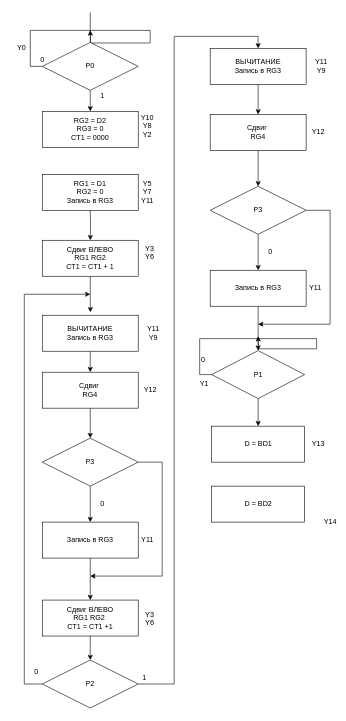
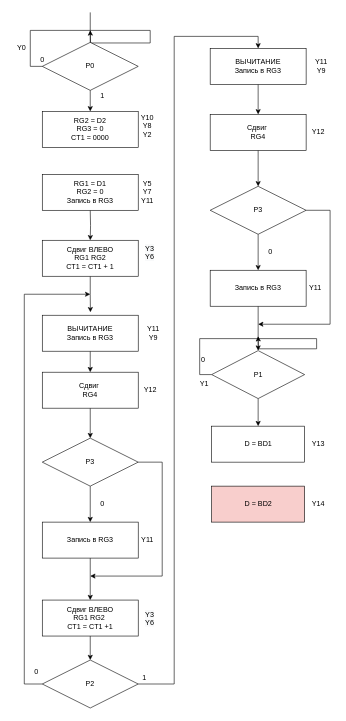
  <mxCell id="0" />
  <mxCell id="1" parent="0" />
  <mxCell id="2" style="edgeStyle=orthogonalEdgeStyle;rounded=0;orthogonalLoop=1;jettySize=auto;html=1;exitX=0;exitY=0.5;exitDx=0;exitDy=0;" edge="1" parent="1" source="4"><mxGeometry relative="1" as="geometry"><mxPoint x="150" y="50" as="targetPoint" /></mxGeometry></mxCell>
  <mxCell id="3" style="edgeStyle=orthogonalEdgeStyle;rounded=0;orthogonalLoop=1;jettySize=auto;html=1;exitX=0.5;exitY=1;exitDx=0;exitDy=0;entryX=0.5;entryY=0;entryDx=0;entryDy=0;" edge="1" parent="1" source="4" target="55"><mxGeometry relative="1" as="geometry"><mxPoint x="150" y="180" as="targetPoint" /></mxGeometry></mxCell>
  <mxCell id="4" value="P0" style="rhombus;whiteSpace=wrap;html=1;" vertex="1" parent="1"><mxGeometry x="70" y="70" width="160" height="80" as="geometry" /></mxCell>
  <mxCell id="5" value="" style="endArrow=none;html=1;" edge="1" parent="1"><mxGeometry width="50" height="50" relative="1" as="geometry"><mxPoint x="150" y="70" as="sourcePoint" /><mxPoint x="150" y="20" as="targetPoint" /></mxGeometry></mxCell>
  <mxCell id="6" value="0" style="text;html=1;align=center;verticalAlign=middle;resizable=0;points=[];autosize=1;strokeColor=none;" vertex="1" parent="1"><mxGeometry x="60" y="90" width="20" height="20" as="geometry" /></mxCell>
  <mxCell id="7" style="edgeStyle=orthogonalEdgeStyle;rounded=0;orthogonalLoop=1;jettySize=auto;html=1;exitX=0.5;exitY=1;exitDx=0;exitDy=0;entryX=0.5;entryY=0;entryDx=0;entryDy=0;" edge="1" parent="1" target="37"><mxGeometry relative="1" as="geometry"><mxPoint x="150" y="350" as="sourcePoint" /></mxGeometry></mxCell>
  <mxCell id="8" style="edgeStyle=orthogonalEdgeStyle;rounded=0;orthogonalLoop=1;jettySize=auto;html=1;exitX=0.5;exitY=1;exitDx=0;exitDy=0;entryX=0.5;entryY=0;entryDx=0;entryDy=0;" edge="1" parent="1" source="9" target="23"><mxGeometry relative="1" as="geometry" /></mxCell>
  <mxCell id="9" value="Сдвиг ВЛЕВО&lt;br&gt;RG1 RG2&amp;nbsp;&lt;br&gt;CT1 = CT1 +1" style="rounded=0;whiteSpace=wrap;html=1;" vertex="1" parent="1"><mxGeometry x="70" y="1000" width="160" height="60" as="geometry" /></mxCell>
  <mxCell id="10" value="&lt;span style=&quot;color: rgb(0 , 0 , 0) ; font-family: &amp;#34;helvetica&amp;#34; ; font-size: 12px ; font-style: normal ; font-weight: 400 ; letter-spacing: normal ; text-align: center ; text-indent: 0px ; text-transform: none ; word-spacing: 0px ; background-color: rgb(248 , 249 , 250) ; display: inline ; float: none&quot;&gt;Y3&lt;/span&gt;&lt;br style=&quot;color: rgb(0 , 0 , 0) ; font-family: &amp;#34;helvetica&amp;#34; ; font-size: 12px ; font-style: normal ; font-weight: 400 ; letter-spacing: normal ; text-align: center ; text-indent: 0px ; text-transform: none ; word-spacing: 0px ; background-color: rgb(248 , 249 , 250)&quot;&gt;&lt;span style=&quot;color: rgb(0 , 0 , 0) ; font-family: &amp;#34;helvetica&amp;#34; ; font-size: 12px ; font-style: normal ; font-weight: 400 ; letter-spacing: normal ; text-align: center ; text-indent: 0px ; text-transform: none ; word-spacing: 0px ; background-color: rgb(248 , 249 , 250) ; display: inline ; float: none&quot;&gt;Y6&lt;br&gt;&lt;/span&gt;" style="text;whiteSpace=wrap;html=1;" vertex="1" parent="1"><mxGeometry x="240" y="400" width="40" height="60" as="geometry" /></mxCell>
  <mxCell id="11" style="edgeStyle=orthogonalEdgeStyle;rounded=0;orthogonalLoop=1;jettySize=auto;html=1;exitX=0.5;exitY=1;exitDx=0;exitDy=0;entryX=0.5;entryY=0;entryDx=0;entryDy=0;" edge="1" parent="1" source="12" target="40"><mxGeometry relative="1" as="geometry" /></mxCell>
  <mxCell id="12" value="ВЫЧИТАНИЕ&lt;br&gt;Запись в RG3" style="rounded=0;whiteSpace=wrap;html=1;" vertex="1" parent="1"><mxGeometry x="70" y="525" width="160" height="60" as="geometry" /></mxCell>
  <mxCell id="13" style="edgeStyle=orthogonalEdgeStyle;rounded=0;orthogonalLoop=1;jettySize=auto;html=1;exitX=0.5;exitY=1;exitDx=0;exitDy=0;entryX=0.5;entryY=0;entryDx=0;entryDy=0;" edge="1" parent="1" source="15" target="19"><mxGeometry relative="1" as="geometry" /></mxCell>
  <mxCell id="14" style="edgeStyle=orthogonalEdgeStyle;rounded=0;orthogonalLoop=1;jettySize=auto;html=1;exitX=1;exitY=0.5;exitDx=0;exitDy=0;" edge="1" parent="1" source="15"><mxGeometry relative="1" as="geometry"><mxPoint x="150" y="960" as="targetPoint" /><Array as="points"><mxPoint x="270" y="770" /><mxPoint x="270" y="960" /></Array></mxGeometry></mxCell>
  <mxCell id="15" value="P3" style="rhombus;whiteSpace=wrap;html=1;" vertex="1" parent="1"><mxGeometry x="70" y="730" width="160" height="80" as="geometry" /></mxCell>
  <mxCell id="16" value="Y11&lt;br&gt;Y9" style="text;html=1;align=center;verticalAlign=middle;resizable=0;points=[];autosize=1;strokeColor=none;" vertex="1" parent="1"><mxGeometry x="235" y="540" width="40" height="30" as="geometry" /></mxCell>
  <mxCell id="17" value="1" style="text;html=1;align=center;verticalAlign=middle;resizable=0;points=[];autosize=1;strokeColor=none;" vertex="1" parent="1"><mxGeometry x="160" y="150" width="20" height="20" as="geometry" /></mxCell>
  <mxCell id="18" style="edgeStyle=orthogonalEdgeStyle;rounded=0;orthogonalLoop=1;jettySize=auto;html=1;exitX=0.5;exitY=1;exitDx=0;exitDy=0;entryX=0.5;entryY=0;entryDx=0;entryDy=0;" edge="1" parent="1" source="19" target="9"><mxGeometry relative="1" as="geometry" /></mxCell>
  <mxCell id="19" value="Запись в RG3" style="rounded=0;whiteSpace=wrap;html=1;" vertex="1" parent="1"><mxGeometry x="70" y="870" width="160" height="60" as="geometry" /></mxCell>
  <mxCell id="20" value="Y11" style="text;html=1;align=center;verticalAlign=middle;resizable=0;points=[];autosize=1;strokeColor=none;" vertex="1" parent="1"><mxGeometry x="225" y="890" width="40" height="20" as="geometry" /></mxCell>
  <mxCell id="21" style="edgeStyle=orthogonalEdgeStyle;rounded=0;orthogonalLoop=1;jettySize=auto;html=1;exitX=0;exitY=0.5;exitDx=0;exitDy=0;" edge="1" parent="1" source="23"><mxGeometry relative="1" as="geometry"><mxPoint x="150" y="490" as="targetPoint" /><Array as="points"><mxPoint x="40" y="1140" /><mxPoint x="40" y="490" /></Array></mxGeometry></mxCell>
  <mxCell id="22" style="edgeStyle=orthogonalEdgeStyle;rounded=0;orthogonalLoop=1;jettySize=auto;html=1;exitX=1;exitY=0.5;exitDx=0;exitDy=0;entryX=0.5;entryY=0;entryDx=0;entryDy=0;" edge="1" parent="1" source="23" target="44"><mxGeometry relative="1" as="geometry" /></mxCell>
  <mxCell id="23" value="P2" style="rhombus;whiteSpace=wrap;html=1;" vertex="1" parent="1"><mxGeometry x="70" y="1100" width="160" height="80" as="geometry" /></mxCell>
  <mxCell id="24" value="0" style="text;html=1;align=center;verticalAlign=middle;resizable=0;points=[];autosize=1;strokeColor=none;" vertex="1" parent="1"><mxGeometry x="50" y="1110" width="20" height="20" as="geometry" /></mxCell>
  <mxCell id="25" style="edgeStyle=orthogonalEdgeStyle;rounded=0;orthogonalLoop=1;jettySize=auto;html=1;exitX=0.5;exitY=1;exitDx=0;exitDy=0;entryX=0.5;entryY=0;entryDx=0;entryDy=0;" edge="1" parent="1" source="27" target="31"><mxGeometry relative="1" as="geometry"><mxPoint x="431.5" y="720" as="targetPoint" /></mxGeometry></mxCell>
  <mxCell id="26" style="edgeStyle=orthogonalEdgeStyle;rounded=0;orthogonalLoop=1;jettySize=auto;html=1;exitX=0;exitY=0.5;exitDx=0;exitDy=0;" edge="1" parent="1" source="27"><mxGeometry relative="1" as="geometry"><mxPoint x="430" y="560" as="targetPoint" /></mxGeometry></mxCell>
  <mxCell id="27" value="P1" style="rhombus;whiteSpace=wrap;html=1;" vertex="1" parent="1"><mxGeometry x="352.5" y="584" width="155" height="80" as="geometry" /></mxCell>
  <mxCell id="28" value="1" style="text;html=1;align=center;verticalAlign=middle;resizable=0;points=[];autosize=1;strokeColor=none;" vertex="1" parent="1"><mxGeometry x="230" y="1120" width="20" height="20" as="geometry" /></mxCell>
  <mxCell id="29" value="0" style="text;html=1;align=center;verticalAlign=middle;resizable=0;points=[];autosize=1;strokeColor=none;" vertex="1" parent="1"><mxGeometry x="327.5" y="590" width="20" height="20" as="geometry" /></mxCell>
  <mxCell id="30" value="Y1" style="text;html=1;align=center;verticalAlign=middle;resizable=0;points=[];autosize=1;strokeColor=none;" vertex="1" parent="1"><mxGeometry x="325" y="630" width="30" height="20" as="geometry" /></mxCell>
  <mxCell id="31" value="D = BD1" style="rounded=0;whiteSpace=wrap;html=1;" vertex="1" parent="1"><mxGeometry x="352.5" y="710" width="155" height="60" as="geometry" /></mxCell>
- <mxCell id="32" value="D = BD2" style="rounded=0;whiteSpace=wrap;html=1;" vertex="1" parent="1"><mxGeometry x="352.5" y="810" width="155" height="60" as="geometry" /></mxCell>
- <mxCell id="33" value="Y14" style="text;html=1;align=center;verticalAlign=middle;resizable=0;points=[];autosize=1;strokeColor=none;" vertex="1" parent="1"><mxGeometry x="530" y="860" width="40" height="20" as="geometry" /></mxCell>
+ <mxCell id="32" value="D = BD2" style="rounded=0;whiteSpace=wrap;html=1;fillColor=#f8cecc;" vertex="1" parent="1"><mxGeometry x="352.5" y="810" width="155" height="60" as="geometry" /></mxCell>
+ <mxCell id="33" value="Y14" style="text;html=1;align=center;verticalAlign=middle;resizable=0;points=[];autosize=1;strokeColor=none;" vertex="1" parent="1"><mxGeometry x="510" y="830" width="40" height="20" as="geometry" /></mxCell>
  <mxCell id="34" value="Y13" style="text;html=1;align=center;verticalAlign=middle;resizable=0;points=[];autosize=1;strokeColor=none;" vertex="1" parent="1"><mxGeometry x="510" y="730" width="40" height="20" as="geometry" /></mxCell>
  <mxCell id="35" value="Y0" style="text;html=1;align=center;verticalAlign=middle;resizable=0;points=[];autosize=1;strokeColor=none;" vertex="1" parent="1"><mxGeometry x="20" y="70" width="30" height="20" as="geometry" /></mxCell>
  <mxCell id="36" style="edgeStyle=orthogonalEdgeStyle;rounded=0;orthogonalLoop=1;jettySize=auto;html=1;exitX=0.5;exitY=1;exitDx=0;exitDy=0;" edge="1" parent="1" source="37"><mxGeometry relative="1" as="geometry"><mxPoint x="150.294" y="520" as="targetPoint" /></mxGeometry></mxCell>
  <mxCell id="37" value="Сдвиг ВЛЕВО&lt;br&gt;RG1 RG2&lt;br&gt;CT1 = CT1 + 1" style="rounded=0;whiteSpace=wrap;html=1;" vertex="1" parent="1"><mxGeometry x="70" y="400" width="160" height="60" as="geometry" /></mxCell>
  <mxCell id="38" value="&lt;span style=&quot;color: rgb(0 , 0 , 0) ; font-family: &amp;#34;helvetica&amp;#34; ; font-size: 12px ; font-style: normal ; font-weight: 400 ; letter-spacing: normal ; text-align: center ; text-indent: 0px ; text-transform: none ; word-spacing: 0px ; background-color: rgb(248 , 249 , 250) ; display: inline ; float: none&quot;&gt;Y3&lt;br&gt;Y6&lt;br&gt;&lt;/span&gt;" style="text;whiteSpace=wrap;html=1;" vertex="1" parent="1"><mxGeometry x="240" y="1010" width="40" height="60" as="geometry" /></mxCell>
  <mxCell id="39" style="edgeStyle=orthogonalEdgeStyle;rounded=0;orthogonalLoop=1;jettySize=auto;html=1;exitX=0.5;exitY=1;exitDx=0;exitDy=0;entryX=0.5;entryY=0;entryDx=0;entryDy=0;" edge="1" parent="1" source="40" target="15"><mxGeometry relative="1" as="geometry" /></mxCell>
  <mxCell id="40" value="Сдвиг&amp;nbsp;&lt;br&gt;RG4" style="rounded=0;whiteSpace=wrap;html=1;" vertex="1" parent="1"><mxGeometry x="70" y="620" width="160" height="60" as="geometry" /></mxCell>
  <mxCell id="41" value="Y12" style="text;html=1;align=center;verticalAlign=middle;resizable=0;points=[];autosize=1;strokeColor=none;" vertex="1" parent="1"><mxGeometry x="510" y="210" width="40" height="20" as="geometry" /></mxCell>
  <mxCell id="42" value="0" style="text;html=1;align=center;verticalAlign=middle;resizable=0;points=[];autosize=1;strokeColor=none;" vertex="1" parent="1"><mxGeometry x="160" y="830" width="20" height="20" as="geometry" /></mxCell>
  <mxCell id="43" style="edgeStyle=orthogonalEdgeStyle;rounded=0;orthogonalLoop=1;jettySize=auto;html=1;exitX=0.5;exitY=1;exitDx=0;exitDy=0;entryX=0.5;entryY=0;entryDx=0;entryDy=0;" edge="1" parent="1" source="44" target="47"><mxGeometry relative="1" as="geometry" /></mxCell>
  <mxCell id="44" value="ВЫЧИТАНИЕ&lt;br&gt;Запись в RG3" style="rounded=0;whiteSpace=wrap;html=1;" vertex="1" parent="1"><mxGeometry x="350" y="80" width="160" height="60" as="geometry" /></mxCell>
  <mxCell id="45" value="Y11&lt;br&gt;Y9" style="text;html=1;align=center;verticalAlign=middle;resizable=0;points=[];autosize=1;strokeColor=none;" vertex="1" parent="1"><mxGeometry x="515" y="95" width="40" height="30" as="geometry" /></mxCell>
  <mxCell id="46" style="edgeStyle=orthogonalEdgeStyle;rounded=0;orthogonalLoop=1;jettySize=auto;html=1;exitX=0.5;exitY=1;exitDx=0;exitDy=0;entryX=0.5;entryY=0;entryDx=0;entryDy=0;" edge="1" parent="1" source="47" target="50"><mxGeometry relative="1" as="geometry" /></mxCell>
  <mxCell id="47" value="Сдвиг&amp;nbsp;&lt;br&gt;RG4" style="rounded=0;whiteSpace=wrap;html=1;" vertex="1" parent="1"><mxGeometry x="350" y="190" width="160" height="60" as="geometry" /></mxCell>
  <mxCell id="48" style="edgeStyle=orthogonalEdgeStyle;rounded=0;orthogonalLoop=1;jettySize=auto;html=1;exitX=0.5;exitY=1;exitDx=0;exitDy=0;entryX=0.5;entryY=0;entryDx=0;entryDy=0;" edge="1" parent="1" source="50" target="52"><mxGeometry relative="1" as="geometry" /></mxCell>
  <mxCell id="49" style="edgeStyle=orthogonalEdgeStyle;rounded=0;orthogonalLoop=1;jettySize=auto;html=1;exitX=1;exitY=0.5;exitDx=0;exitDy=0;" edge="1" parent="1" source="50"><mxGeometry relative="1" as="geometry"><mxPoint x="430" y="540" as="targetPoint" /><Array as="points"><mxPoint x="550" y="350" /><mxPoint x="550" y="540" /></Array></mxGeometry></mxCell>
  <mxCell id="50" value="P3" style="rhombus;whiteSpace=wrap;html=1;" vertex="1" parent="1"><mxGeometry x="350" y="310" width="160" height="80" as="geometry" /></mxCell>
  <mxCell id="51" style="edgeStyle=orthogonalEdgeStyle;rounded=0;orthogonalLoop=1;jettySize=auto;html=1;exitX=0.5;exitY=1;exitDx=0;exitDy=0;entryX=0.5;entryY=0;entryDx=0;entryDy=0;" edge="1" parent="1" source="52" target="27"><mxGeometry relative="1" as="geometry" /></mxCell>
  <mxCell id="52" value="Запись в RG3" style="rounded=0;whiteSpace=wrap;html=1;" vertex="1" parent="1"><mxGeometry x="350" y="450" width="160" height="60" as="geometry" /></mxCell>
  <mxCell id="53" value="Y11" style="text;html=1;align=center;verticalAlign=middle;resizable=0;points=[];autosize=1;strokeColor=none;" vertex="1" parent="1"><mxGeometry x="505" y="470" width="40" height="20" as="geometry" /></mxCell>
  <mxCell id="54" value="0" style="text;html=1;align=center;verticalAlign=middle;resizable=0;points=[];autosize=1;strokeColor=none;" vertex="1" parent="1"><mxGeometry x="440" y="410" width="20" height="20" as="geometry" /></mxCell>
  <mxCell id="55" value="RG2 = D2&lt;br&gt;RG3 = 0&lt;br&gt;CT1 = 0000" style="rounded=0;whiteSpace=wrap;html=1;" vertex="1" parent="1"><mxGeometry x="70" y="185" width="160" height="60" as="geometry" /></mxCell>
  <mxCell id="56" value="Y10&lt;br&gt;Y8&lt;br&gt;Y2" style="text;html=1;align=center;verticalAlign=middle;resizable=0;points=[];autosize=1;strokeColor=none;" vertex="1" parent="1"><mxGeometry x="225" y="185" width="40" height="50" as="geometry" /></mxCell>
  <mxCell id="57" value="RG1 = D1&lt;br&gt;RG2 = 0&lt;br&gt;Запись в RG3" style="rounded=0;whiteSpace=wrap;html=1;" vertex="1" parent="1"><mxGeometry x="70" y="290" width="160" height="60" as="geometry" /></mxCell>
  <mxCell id="58" value="Y5&lt;br&gt;Y7&lt;br&gt;Y11" style="text;html=1;align=center;verticalAlign=middle;resizable=0;points=[];autosize=1;strokeColor=none;" vertex="1" parent="1"><mxGeometry x="225" y="295" width="40" height="50" as="geometry" /></mxCell>
  <mxCell id="59" value="Y12" style="text;html=1;align=center;verticalAlign=middle;resizable=0;points=[];autosize=1;strokeColor=none;" vertex="1" parent="1"><mxGeometry x="230" y="640" width="40" height="20" as="geometry" /></mxCell>
